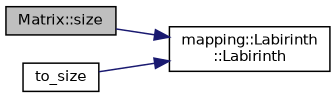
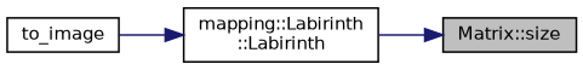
  digraph {
    rankdir=RL
    node [color=black fillcolor=white fontname=Helvetica fontsize=10 shape=record style=filled]
    edge [color=midnightblue dir=back fontname=Helvetica fontsize=10 labelfontname=Helvetica labelfontsize=10 style=solid]
    n1 [fillcolor=grey75 fontcolor=black height=0.2 label="Matrix::size" width=0.4]
    n2 [height=0.2 label="mapping::Labirinth\l::Labirinth" width=0.4]
-   n3 [height=0.2 label=to_size width=0.4]
-   n2 -> n1
+   n3 [height=0.2 label=to_image width=0.4]
+   n1 -> n2
    n2 -> n3
  }
